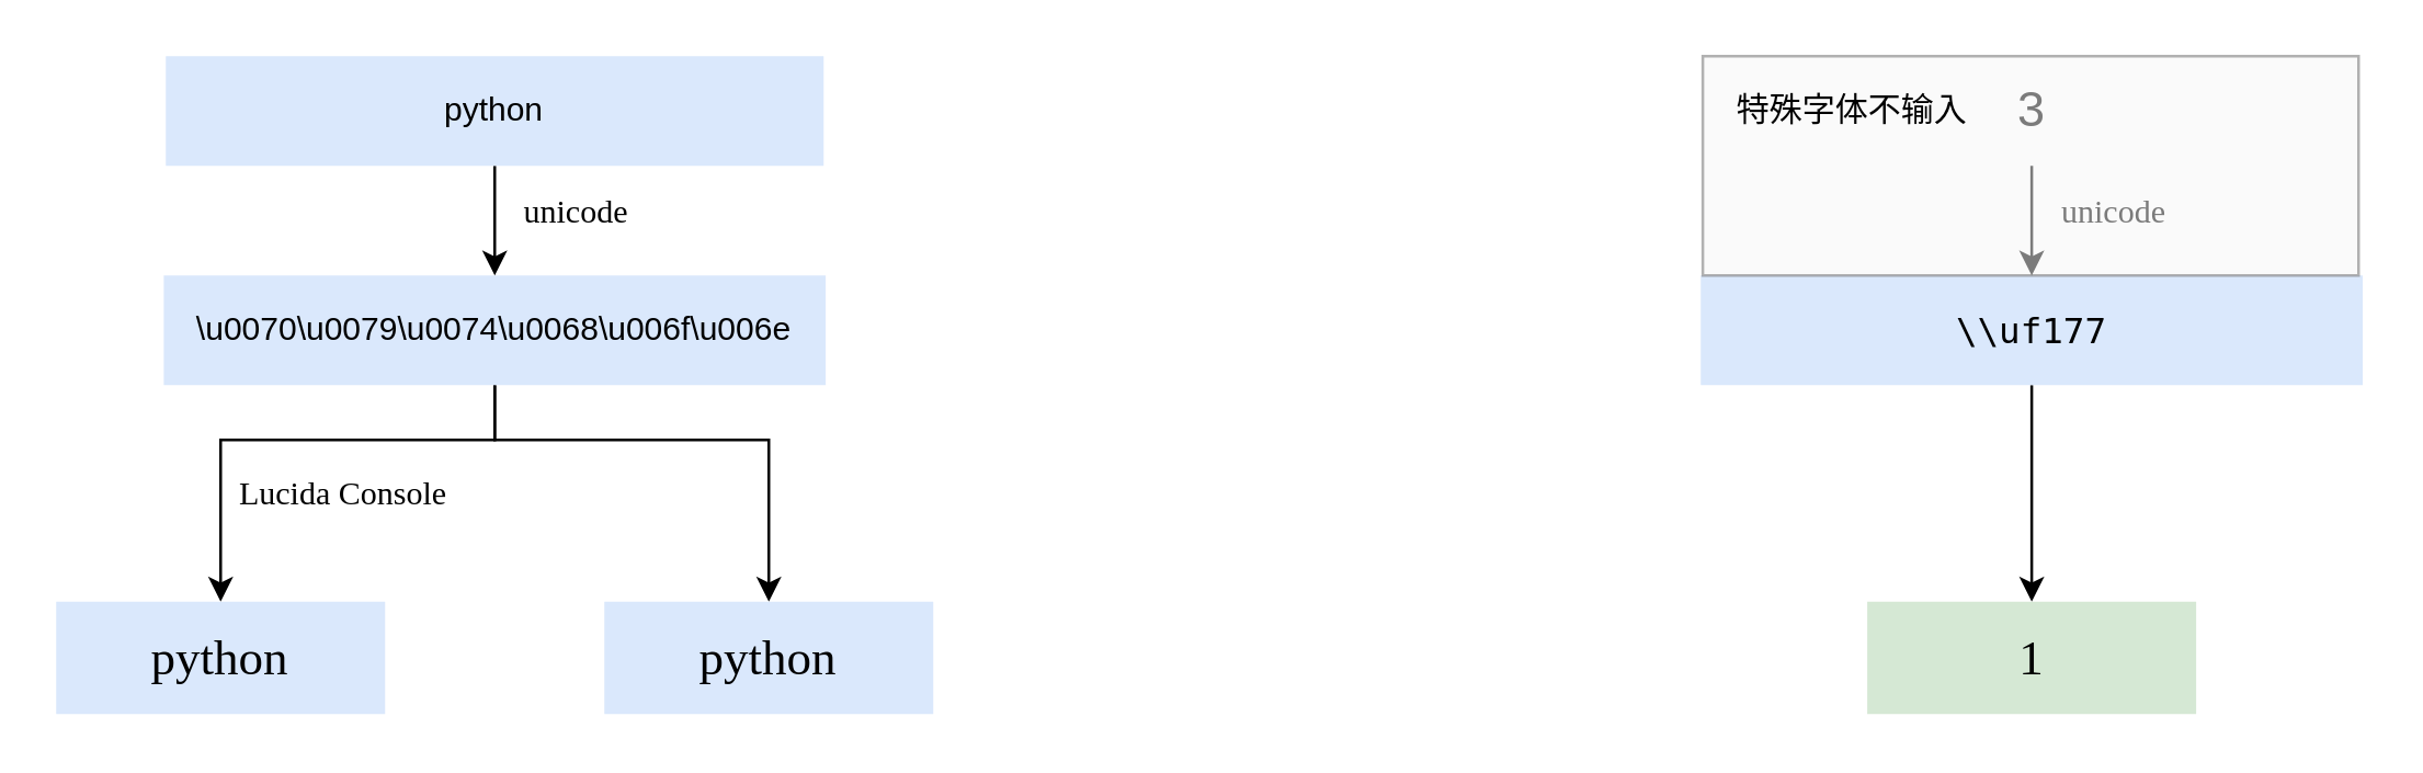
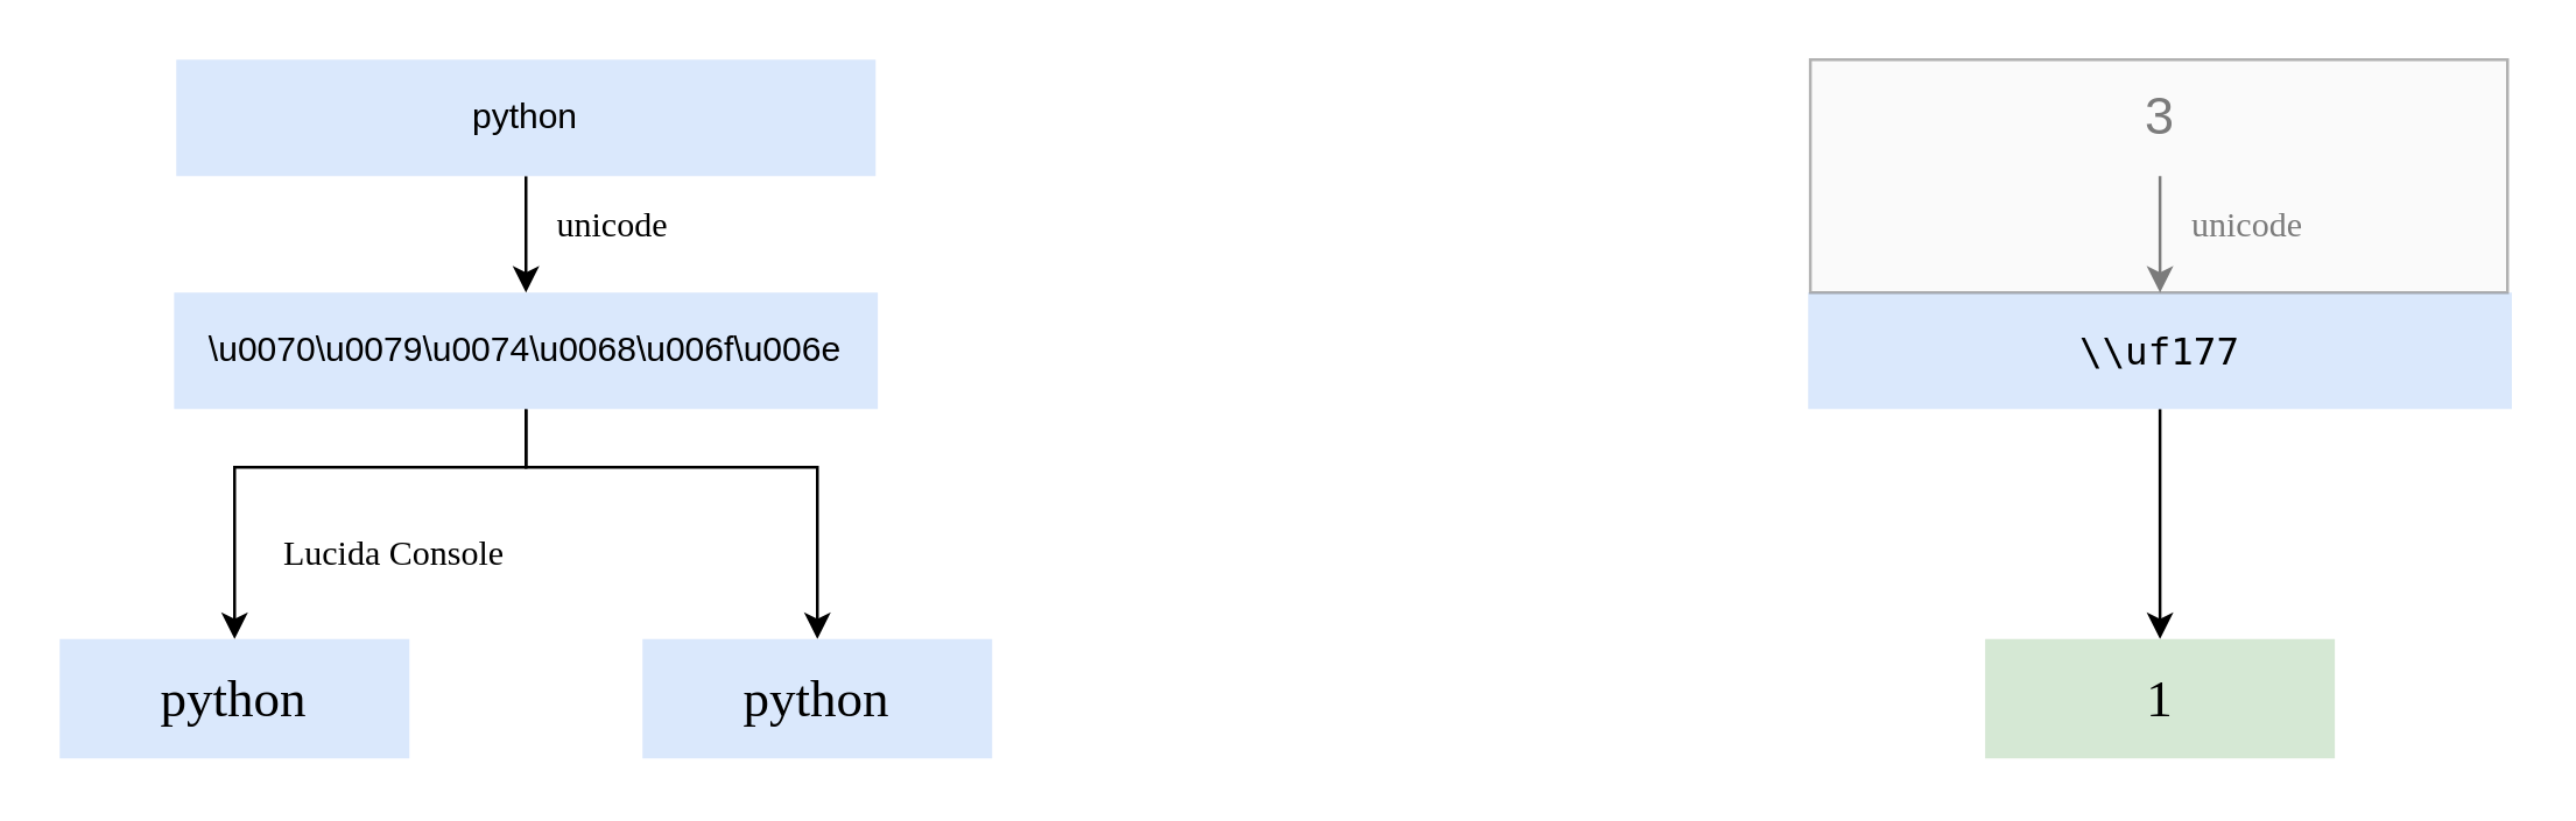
  <mxCell id="0" />
  <mxCell id="1" parent="0" />
  <mxCell id="2" value="&lt;font&gt;&lt;br&gt;&lt;/font&gt;" style="text;html=1;strokeColor=none;fillColor=none;align=center;verticalAlign=middle;whiteSpace=wrap;rounded=0;fontFamily=Tahoma;" parent="1" vertex="1"><mxGeometry x="74" y="214" width="40" height="20" as="geometry" /></mxCell>
  <mxCell id="3" style="edgeStyle=orthogonalEdgeStyle;rounded=0;orthogonalLoop=1;jettySize=auto;html=1;exitX=0.5;exitY=1;exitDx=0;exitDy=0;entryX=0.5;entryY=0;entryDx=0;entryDy=0;fontFamily=Tahoma;" parent="1" source="5" target="10" edge="1"><mxGeometry relative="1" as="geometry"><Array as="points"><mxPoint y="160" x="180" /><mxPoint x="80" y="160" /></Array></mxGeometry></mxCell>
  <mxCell id="4" style="edgeStyle=orthogonalEdgeStyle;rounded=0;orthogonalLoop=1;jettySize=auto;html=1;exitX=0.5;exitY=1;exitDx=0;exitDy=0;entryX=0.5;entryY=0;entryDx=0;entryDy=0;fontFamily=Tahoma;" parent="1" source="5" target="9" edge="1"><mxGeometry relative="1" as="geometry"><Array as="points"><mxPoint y="160" x="180" /><mxPoint x="280" y="160" /></Array></mxGeometry></mxCell>
  <mxCell id="5" value="\u0070\u0079\u0074\u0068\u006f\u006e" style="rounded=0;whiteSpace=wrap;html=1;strokeColor=none;fillColor=#dae8fc;" parent="1" vertex="1"><mxGeometry x="59.25" y="100" width="241.5" height="40" as="geometry" /></mxCell>
  <mxCell id="6" style="edgeStyle=orthogonalEdgeStyle;rounded=0;orthogonalLoop=1;jettySize=auto;html=1;exitX=0.5;exitY=1;exitDx=0;exitDy=0;entryX=0.5;entryY=0;entryDx=0;entryDy=0;fontFamily=Tahoma;" parent="1" source="7" target="5" edge="1"><mxGeometry relative="1" as="geometry" /></mxCell>
  <mxCell id="7" value="python" style="rounded=0;whiteSpace=wrap;html=1;strokeColor=none;fillColor=#dae8fc;" parent="1" vertex="1"><mxGeometry x="60" y="20" width="240" height="40" as="geometry" /></mxCell>
  <mxCell id="8" value="unicode" style="text;html=1;strokeColor=none;fillColor=none;align=center;verticalAlign=middle;whiteSpace=wrap;rounded=0;fontFamily=Tahoma;" parent="1" vertex="1"><mxGeometry x="190" y="70" width="40" height="13" as="geometry" /></mxCell>
  <mxCell id="9" value="&lt;span style=&quot;font-family: &amp;#34;comic sans ms&amp;#34;&quot;&gt;&lt;font style=&quot;font-size: 18px&quot;&gt;python&lt;/font&gt;&lt;/span&gt;" style="rounded=0;whiteSpace=wrap;html=1;strokeColor=none;fillColor=#dae8fc;gradientColor=none;" parent="1" vertex="1"><mxGeometry x="220" y="219" width="120" height="41" as="geometry" /></mxCell>
  <mxCell id="10" value="&lt;font style=&quot;font-size: 18px&quot; face=&quot;Lucida Console&quot;&gt;python&lt;/font&gt;" style="rounded=0;whiteSpace=wrap;html=1;strokeColor=none;fillColor=#dae8fc;" parent="1" vertex="1"><mxGeometry x="20" y="219" width="120" height="41" as="geometry" /></mxCell>
- <mxCell id="11" value="Lucida Console" style="text;html=1;strokeColor=none;fillColor=none;align=center;verticalAlign=middle;whiteSpace=wrap;rounded=0;fontFamily=Tahoma;" parent="1" vertex="1"><mxGeometry x="80" y="170" width="90" height="20" as="geometry" /></mxCell>
+ <mxCell id="11" value="Lucida Console" style="text;html=1;strokeColor=none;fillColor=none;align=center;verticalAlign=middle;whiteSpace=wrap;rounded=0;fontFamily=Tahoma;" parent="1" vertex="1"><mxGeometry x="90" y="180" width="90" height="20" as="geometry" /></mxCell>
  <mxCell id="12" style="edgeStyle=orthogonalEdgeStyle;rounded=0;orthogonalLoop=1;jettySize=auto;html=1;exitX=0.5;exitY=1;exitDx=0;exitDy=0;entryX=0.5;entryY=0;entryDx=0;entryDy=0;" parent="1" source="13" target="17" edge="1"><mxGeometry relative="1" as="geometry" /></mxCell>
  <mxCell id="13" value="&lt;font face=&quot;monospace&quot; size=&quot;3&quot;&gt;\\uf177&lt;/font&gt;" style="rounded=0;whiteSpace=wrap;html=1;strokeColor=none;fillColor=#dae8fc;" parent="1" vertex="1"><mxGeometry x="620" y="100" width="241.5" height="40" as="geometry" /></mxCell>
  <mxCell id="14" style="edgeStyle=orthogonalEdgeStyle;rounded=0;orthogonalLoop=1;jettySize=auto;html=1;exitX=0.5;exitY=1;exitDx=0;exitDy=0;entryX=0.5;entryY=0;entryDx=0;entryDy=0;fontFamily=Tahoma;" parent="1" source="15" target="13" edge="1"><mxGeometry relative="1" as="geometry" /></mxCell>
  <mxCell id="15" value="&lt;font style=&quot;font-size: 18px&quot;&gt;3&lt;/font&gt;" style="rounded=0;whiteSpace=wrap;html=1;strokeColor=none;fillColor=none;" parent="1" vertex="1"><mxGeometry x="620.75" y="20" width="240" height="40" as="geometry" /></mxCell>
  <mxCell id="16" value="unicode" style="text;html=1;strokeColor=none;fillColor=none;align=center;verticalAlign=middle;whiteSpace=wrap;rounded=0;fontFamily=Tahoma;" parent="1" vertex="1"><mxGeometry x="750.75" y="70" width="40" height="13" as="geometry" /></mxCell>
  <mxCell id="17" value="&lt;font face=&quot;Lucida Console&quot;&gt;&lt;span style=&quot;font-size: 18px&quot;&gt;1&lt;/span&gt;&lt;/font&gt;" style="rounded=0;whiteSpace=wrap;html=1;strokeColor=none;fillColor=#d5e8d4;" parent="1" vertex="1"><mxGeometry x="680.75" y="219" width="120" height="41" as="geometry" /></mxCell>
  <mxCell id="18" value="" style="rounded=0;whiteSpace=wrap;html=1;fillColor=#f5f5f5;opacity=50;strokeColor=#666666;fontColor=#333333;textOpacity=50;" parent="1" vertex="1"><mxGeometry x="620.75" y="20" width="239.25" height="80" as="geometry" /></mxCell>
- <mxCell id="19" value="特殊字体不输入" style="text;html=1;strokeColor=none;fillColor=none;align=center;verticalAlign=middle;whiteSpace=wrap;rounded=0;opacity=50;" parent="1" vertex="1"><mxGeometry x="620.75" y="30" width="109.25" height="20" as="geometry" /></mxCell>
